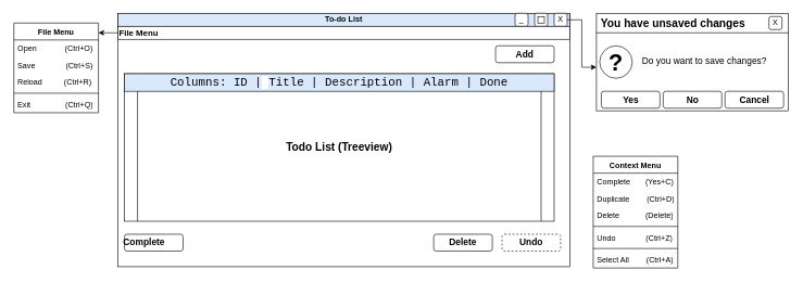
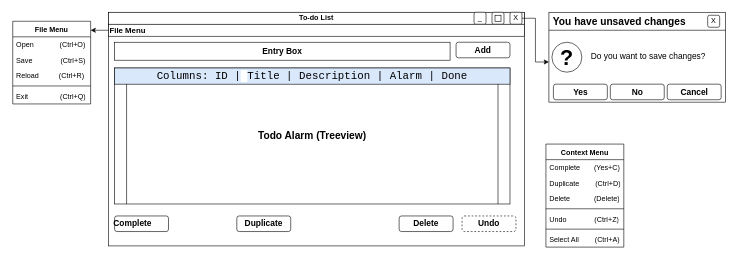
  <mxCell id="0" />
  <mxCell id="1" parent="0" />
  <mxCell id="2" value="" style="rounded=0;whiteSpace=wrap;html=1;" vertex="1" parent="1"><mxGeometry x="180" y="20" width="694" height="390" as="geometry" /></mxCell>
- <mxCell id="3" value="&lt;b&gt;To-do List&lt;/b&gt;" style="rounded=0;whiteSpace=wrap;html=1;align=center;fillColor=#dae8fc;" vertex="1" parent="1"><mxGeometry x="180" y="20" width="694" height="20" as="geometry" /></mxCell>
+ <mxCell id="3" value="&lt;b&gt;To-do List&lt;/b&gt;" style="rounded=0;whiteSpace=wrap;html=1;align=center;" vertex="1" parent="1"><mxGeometry x="180" y="20" width="694" height="20" as="geometry" /></mxCell>
  <mxCell id="4" value="X" style="rounded=1;whiteSpace=wrap;html=1;" vertex="1" parent="1"><mxGeometry x="850" y="20" width="20" height="20" as="geometry" /></mxCell>
  <mxCell id="5" value="" style="rounded=1;whiteSpace=wrap;html=1;" vertex="1" parent="1"><mxGeometry x="820" y="20" width="20" height="20" as="geometry" /></mxCell>
  <mxCell id="6" value="_" style="rounded=1;whiteSpace=wrap;html=1;" vertex="1" parent="1"><mxGeometry x="790" y="20" width="20" height="20" as="geometry" /></mxCell>
  <mxCell id="7" value="" style="rounded=0;whiteSpace=wrap;html=1;" vertex="1" parent="1"><mxGeometry x="825" y="25" width="10" height="10" as="geometry" /></mxCell>
  <mxCell id="8" value="File Menu" style="rounded=0;whiteSpace=wrap;html=1;align=left;fontStyle=1;fontSize=13;" vertex="1" parent="1"><mxGeometry x="180" y="40" width="694" height="20" as="geometry" /></mxCell>
  <mxCell id="9" value="File Menu" style="swimlane;fontStyle=1;align=center;verticalAlign=top;childLayout=stackLayout;horizontal=1;startSize=26;horizontalStack=0;resizeParent=1;resizeParentMax=0;resizeLast=0;collapsible=1;marginBottom=0;whiteSpace=wrap;html=1;" vertex="1" parent="1"><mxGeometry x="20" y="35" width="130" height="138" as="geometry" /></mxCell>
  <mxCell id="10" value="Open&amp;nbsp; &amp;nbsp; &amp;nbsp; &amp;nbsp; &amp;nbsp; &amp;nbsp; &amp;nbsp;(Ctrl+O)" style="text;strokeColor=none;fillColor=none;align=left;verticalAlign=top;spacingLeft=4;spacingRight=4;overflow=hidden;rotatable=0;points=[[0,0.5],[1,0.5]];portConstraint=eastwest;whiteSpace=wrap;html=1;" vertex="1" parent="9"><mxGeometry y="26" width="130" height="26" as="geometry" /></mxCell>
  <mxCell id="11" value="Save&amp;nbsp; &amp;nbsp; &amp;nbsp; &amp;nbsp; &amp;nbsp; &amp;nbsp; &amp;nbsp; (Ctrl+S)" style="text;strokeColor=none;fillColor=none;align=left;verticalAlign=top;spacingLeft=4;spacingRight=4;overflow=hidden;rotatable=0;points=[[0,0.5],[1,0.5]];portConstraint=eastwest;whiteSpace=wrap;html=1;" vertex="1" parent="9"><mxGeometry y="52" width="130" height="26" as="geometry" /></mxCell>
  <mxCell id="12" value="Reload&amp;nbsp; &amp;nbsp; &amp;nbsp; &amp;nbsp; &amp;nbsp; (Ctrl+R)" style="text;strokeColor=none;fillColor=none;align=left;verticalAlign=top;spacingLeft=4;spacingRight=4;overflow=hidden;rotatable=0;points=[[0,0.5],[1,0.5]];portConstraint=eastwest;whiteSpace=wrap;html=1;" vertex="1" parent="9"><mxGeometry y="78" width="130" height="26" as="geometry" /></mxCell>
  <mxCell id="13" value="" style="line;strokeWidth=1;fillColor=none;align=left;verticalAlign=middle;spacingTop=-1;spacingLeft=3;spacingRight=3;rotatable=0;labelPosition=right;points=[];portConstraint=eastwest;strokeColor=inherit;" vertex="1" parent="9"><mxGeometry y="104" width="130" height="8" as="geometry" /></mxCell>
  <mxCell id="14" value="Exit&amp;nbsp; &amp;nbsp; &amp;nbsp; &amp;nbsp; &amp;nbsp; &amp;nbsp; &amp;nbsp; &amp;nbsp; (Ctrl+Q)" style="text;strokeColor=none;fillColor=none;align=left;verticalAlign=top;spacingLeft=4;spacingRight=4;overflow=hidden;rotatable=0;points=[[0,0.5],[1,0.5]];portConstraint=eastwest;whiteSpace=wrap;html=1;" vertex="1" parent="9"><mxGeometry y="112" width="130" height="26" as="geometry" /></mxCell>
  <mxCell id="15" value="" style="endArrow=classic;html=1;rounded=0;" edge="1" parent="1"><mxGeometry width="50" height="50" relative="1" as="geometry"><mxPoint x="180" y="50" as="sourcePoint" /><mxPoint x="150" y="50" as="targetPoint" /></mxGeometry></mxCell>
+ <mxCell id="16" value="Entry Box" style="rounded=0;whiteSpace=wrap;html=1;fontSize=14;fontStyle=1;align=center;" vertex="1" parent="1"><mxGeometry x="190" y="70" width="560" height="30" as="geometry" /></mxCell>
  <mxCell id="17" value="Add" style="rounded=1;whiteSpace=wrap;html=1;fontSize=14;fontStyle=1" vertex="1" parent="1"><mxGeometry x="760" y="70" width="90" height="26" as="geometry" /></mxCell>
- <mxCell id="18" value="&lt;span style=&quot;font-size: 17px;&quot;&gt;Todo List (Treeview)&lt;/span&gt;" style="shape=process;whiteSpace=wrap;html=1;backgroundOutline=1;fontStyle=1;size=0.03;" vertex="1" parent="1"><mxGeometry x="190" y="113" width="660" height="227" as="geometry" /></mxCell>
+ <mxCell id="18" value="&lt;span style=&quot;font-size: 17px;&quot;&gt;Todo Alarm (Treeview)&lt;/span&gt;" style="shape=process;whiteSpace=wrap;html=1;backgroundOutline=1;fontStyle=1;size=0.03;" vertex="1" parent="1"><mxGeometry x="190" y="113" width="660" height="227" as="geometry" /></mxCell>
  <mxCell id="19" value="&lt;span style=&quot;font-family: Consolas, &amp;quot;Courier New&amp;quot;, monospace; font-size: 18px; white-space: pre;&quot;&gt;Columns: ID |&lt;/span&gt;&lt;span style=&quot;background-color: rgb(255, 255, 255); font-family: Consolas, &amp;quot;Courier New&amp;quot;, monospace; font-size: 18px; white-space: pre;&quot;&gt; &lt;/span&gt;&lt;span style=&quot;font-family: Consolas, &amp;quot;Courier New&amp;quot;, monospace; font-size: 18px; white-space: pre;&quot;&gt;Title &lt;/span&gt;&lt;span style=&quot;font-family: Consolas, &amp;quot;Courier New&amp;quot;, monospace; font-size: 18px; white-space: pre;&quot;&gt;|&lt;/span&gt;&lt;span style=&quot;font-family: Consolas, &amp;quot;Courier New&amp;quot;, monospace; font-size: 18px; white-space: pre;&quot;&gt; &lt;/span&gt;&lt;span style=&quot;font-family: Consolas, &amp;quot;Courier New&amp;quot;, monospace; font-size: 18px; white-space: pre;&quot;&gt;Description &lt;/span&gt;&lt;span style=&quot;font-family: Consolas, &amp;quot;Courier New&amp;quot;, monospace; font-size: 18px; white-space: pre;&quot;&gt;| &lt;/span&gt;&lt;span style=&quot;font-family: Consolas, &amp;quot;Courier New&amp;quot;, monospace; font-size: 18px; white-space: pre;&quot;&gt;Alarm &lt;/span&gt;&lt;span style=&quot;font-family: Consolas, &amp;quot;Courier New&amp;quot;, monospace; font-size: 18px; white-space: pre;&quot;&gt;|&lt;/span&gt;&lt;span style=&quot;font-family: Consolas, &amp;quot;Courier New&amp;quot;, monospace; font-size: 18px; white-space: pre;&quot;&gt; &lt;/span&gt;&lt;span style=&quot;font-family: Consolas, &amp;quot;Courier New&amp;quot;, monospace; font-size: 18px; white-space: pre;&quot;&gt;Done&lt;/span&gt;" style="rounded=0;whiteSpace=wrap;html=1;fontStyle=0;fillColor=#dae8fc;" vertex="1" parent="1"><mxGeometry x="190" y="113" width="660" height="27" as="geometry" /></mxCell>
  <mxCell id="20" value="Complete&lt;span style=&quot;white-space: pre;&quot;&gt;&#09;&lt;/span&gt;" style="rounded=1;whiteSpace=wrap;html=1;fontSize=14;fontStyle=1" vertex="1" parent="1"><mxGeometry x="190" y="360" width="90" height="26" as="geometry" /></mxCell>
  <mxCell id="21" value="Undo" style="rounded=1;whiteSpace=wrap;html=1;fontSize=14;fontStyle=1;dashed=1;" vertex="1" parent="1"><mxGeometry x="770" y="360" width="90" height="26" as="geometry" /></mxCell>
+ <mxCell id="22" value="Duplicate" style="rounded=1;whiteSpace=wrap;html=1;fontSize=14;fontStyle=1" vertex="1" parent="1"><mxGeometry x="394" y="360" width="90" height="26" as="geometry" /></mxCell>
  <mxCell id="23" value="Delete" style="rounded=1;whiteSpace=wrap;html=1;fontSize=14;fontStyle=1" vertex="1" parent="1"><mxGeometry x="665" y="360" width="90" height="26" as="geometry" /></mxCell>
  <mxCell id="24" value="Context Menu" style="swimlane;fontStyle=1;align=center;verticalAlign=top;childLayout=stackLayout;horizontal=1;startSize=26;horizontalStack=0;resizeParent=1;resizeParentMax=0;resizeLast=0;collapsible=1;marginBottom=0;whiteSpace=wrap;html=1;" vertex="1" parent="1"><mxGeometry x="910" y="240" width="130" height="172" as="geometry" /></mxCell>
  <mxCell id="25" value="Complete&amp;nbsp; &amp;nbsp; &amp;nbsp; &amp;nbsp;(Yes+C)" style="text;strokeColor=none;fillColor=none;align=left;verticalAlign=top;spacingLeft=4;spacingRight=4;overflow=hidden;rotatable=0;points=[[0,0.5],[1,0.5]];portConstraint=eastwest;whiteSpace=wrap;html=1;" vertex="1" parent="24"><mxGeometry y="26" width="130" height="26" as="geometry" /></mxCell>
  <mxCell id="26" value="Duplicate&amp;nbsp; &amp;nbsp; &amp;nbsp; &amp;nbsp; (Ctrl+D)" style="text;strokeColor=none;fillColor=none;align=left;verticalAlign=top;spacingLeft=4;spacingRight=4;overflow=hidden;rotatable=0;points=[[0,0.5],[1,0.5]];portConstraint=eastwest;whiteSpace=wrap;html=1;" vertex="1" parent="24"><mxGeometry y="52" width="130" height="26" as="geometry" /></mxCell>
  <mxCell id="27" value="Delete&amp;nbsp; &amp;nbsp; &amp;nbsp; &amp;nbsp; &amp;nbsp; &amp;nbsp; (Delete)" style="text;strokeColor=none;fillColor=none;align=left;verticalAlign=top;spacingLeft=4;spacingRight=4;overflow=hidden;rotatable=0;points=[[0,0.5],[1,0.5]];portConstraint=eastwest;whiteSpace=wrap;html=1;" vertex="1" parent="24"><mxGeometry y="78" width="130" height="26" as="geometry" /></mxCell>
  <mxCell id="28" value="" style="line;strokeWidth=1;fillColor=none;align=left;verticalAlign=middle;spacingTop=-1;spacingLeft=3;spacingRight=3;rotatable=0;labelPosition=right;points=[];portConstraint=eastwest;strokeColor=inherit;" vertex="1" parent="24"><mxGeometry y="104" width="130" height="8" as="geometry" /></mxCell>
  <mxCell id="29" value="Undo&amp;nbsp; &amp;nbsp; &amp;nbsp; &amp;nbsp; &amp;nbsp; &amp;nbsp; &amp;nbsp; (Ctrl+Z)" style="text;strokeColor=none;fillColor=none;align=left;verticalAlign=top;spacingLeft=4;spacingRight=4;overflow=hidden;rotatable=0;points=[[0,0.5],[1,0.5]];portConstraint=eastwest;whiteSpace=wrap;html=1;" vertex="1" parent="24"><mxGeometry y="112" width="130" height="26" as="geometry" /></mxCell>
  <mxCell id="30" value="" style="line;strokeWidth=1;fillColor=none;align=left;verticalAlign=middle;spacingTop=-1;spacingLeft=3;spacingRight=3;rotatable=0;labelPosition=right;points=[];portConstraint=eastwest;strokeColor=inherit;" vertex="1" parent="24"><mxGeometry y="138" width="130" height="8" as="geometry" /></mxCell>
  <mxCell id="31" value="Select All&amp;nbsp; &amp;nbsp; &amp;nbsp; &amp;nbsp; (Ctrl+A)" style="text;strokeColor=none;fillColor=none;align=left;verticalAlign=top;spacingLeft=4;spacingRight=4;overflow=hidden;rotatable=0;points=[[0,0.5],[1,0.5]];portConstraint=eastwest;whiteSpace=wrap;html=1;" vertex="1" parent="24"><mxGeometry y="146" width="130" height="26" as="geometry" /></mxCell>
  <mxCell id="32" value="" style="rounded=0;whiteSpace=wrap;html=1;align=center;" vertex="1" parent="1"><mxGeometry x="915" y="20" width="295" height="150" as="geometry" /></mxCell>
  <mxCell id="33" value="" style="line;strokeWidth=1;fillColor=none;align=left;verticalAlign=middle;spacingTop=-1;spacingLeft=3;spacingRight=3;rotatable=0;labelPosition=right;points=[];portConstraint=eastwest;strokeColor=inherit;" vertex="1" parent="1"><mxGeometry x="915" y="46" width="295" height="8" as="geometry" /></mxCell>
  <mxCell id="34" value="X" style="rounded=1;whiteSpace=wrap;html=1;" vertex="1" parent="1"><mxGeometry x="1180" y="25" width="20" height="20" as="geometry" /></mxCell>
  <mxCell id="35" value="?" style="ellipse;whiteSpace=wrap;html=1;fontSize=36;fontStyle=1" vertex="1" parent="1"><mxGeometry x="920" y="70" width="50" height="50" as="geometry" /></mxCell>
  <mxCell id="36" value="&lt;h1 style=&quot;margin-top: 0px; font-size: 17px;&quot;&gt;&lt;font style=&quot;font-size: 17px;&quot;&gt;You have unsaved changes&lt;/font&gt;&lt;/h1&gt;&lt;p style=&quot;&quot;&gt;&lt;br&gt;&lt;/p&gt;&lt;blockquote style=&quot;margin: 0 0 0 40px; border: none; padding: 0px;&quot;&gt;&lt;p style=&quot;&quot;&gt;&lt;font style=&quot;font-size: 14px;&quot;&gt;&amp;nbsp; &amp;nbsp; &amp;nbsp; Do you want to save changes?&lt;/font&gt;&lt;/p&gt;&lt;/blockquote&gt;" style="text;html=1;whiteSpace=wrap;overflow=hidden;rounded=0;" vertex="1" parent="1"><mxGeometry x="920" y="20" width="280" height="120" as="geometry" /></mxCell>
  <mxCell id="37" value="Yes" style="rounded=1;whiteSpace=wrap;html=1;fontSize=14;fontStyle=1" vertex="1" parent="1"><mxGeometry x="922.5" y="140" width="90" height="26" as="geometry" /></mxCell>
  <mxCell id="38" value="No" style="rounded=1;whiteSpace=wrap;html=1;fontSize=14;fontStyle=1" vertex="1" parent="1"><mxGeometry x="1017.5" y="140" width="90" height="26" as="geometry" /></mxCell>
  <mxCell id="39" value="Cancel" style="rounded=1;whiteSpace=wrap;html=1;fontSize=14;fontStyle=1" vertex="1" parent="1"><mxGeometry x="1112.5" y="140" width="90" height="26" as="geometry" /></mxCell>
  <mxCell id="40" style="edgeStyle=orthogonalEdgeStyle;rounded=0;orthogonalLoop=1;jettySize=auto;html=1;exitX=1;exitY=0.5;exitDx=0;exitDy=0;entryX=0;entryY=0.553;entryDx=0;entryDy=0;entryPerimeter=0;" edge="1" parent="1" source="4" target="32"><mxGeometry relative="1" as="geometry" /></mxCell>
